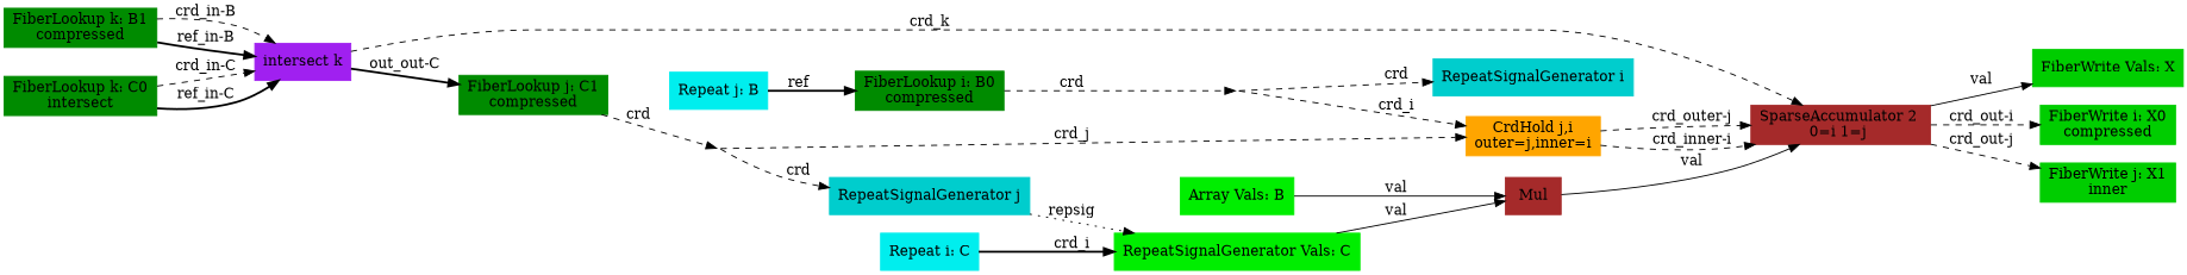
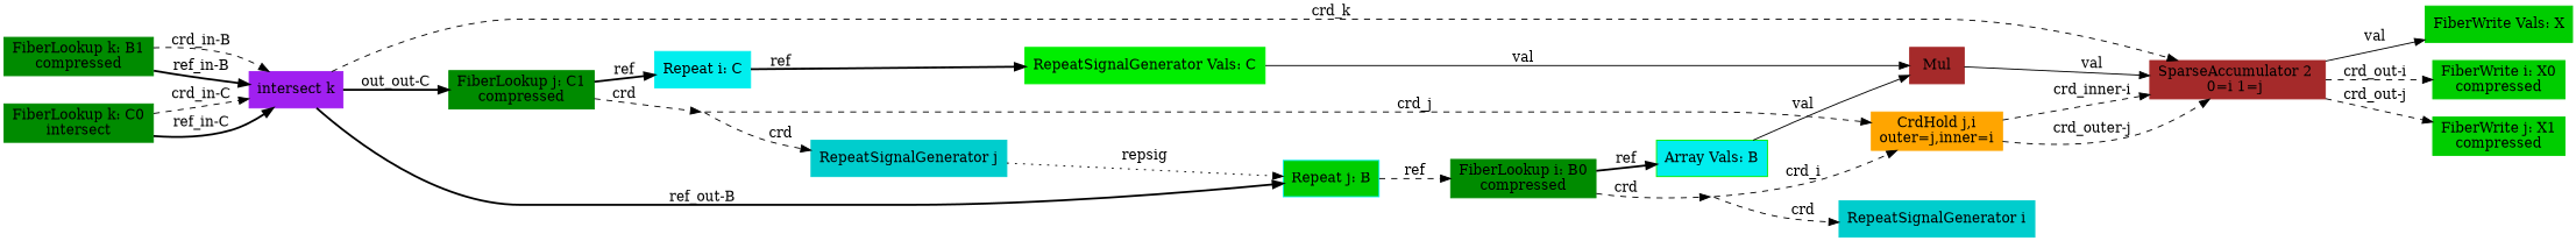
  digraph {
    rankdir=LR
    node [color=green4 shape=box style=filled type=fiberlookup]
    edge [style=dashed type=crd]
    n1 [format=compressed index=k label="FiberLookup k: B1\ncompressed" root=true src=true tensor=B]
    n2 [color=purple index=k label="intersect k" type=intersect]
    n3 [color=brown in0=i in1=j label="SparseAccumulator 2 \n0=i 1=j " order=2 type=spaccumulator]
-   n4 [color=cyan2 index=j label="Repeat j: B" root=false tensor=B type=repeat]
+   n4 [color=cyan2 index=j label="Repeat j: B" root=false tensor=B type=repeat fillcolor=green3]
    n5 [format=compressed index=j label="FiberLookup j: C1\ncompressed" root=false src=true tensor=C]
    n6 [color=green3 label="FiberWrite Vals: X" sink=true tensor=X type=fiberwrite]
    n7 [color=green3 crdsize="C1_dim*B0_dim" format=compressed index=i label="FiberWrite i: X0\ncompressed" segsize="C1_dim+1" sink=true tensor=X type=fiberwrite]
-   n8 [color=green3 crdsize=C1_dim format=compressed index=j label="FiberWrite j: X1\ninner" segsize=2 sink=true tensor=X type=fiberwrite]
+   n8 [color=green3 crdsize=C1_dim format=compressed index=j label="FiberWrite j: X1\ncompressed" segsize=2 sink=true tensor=X type=fiberwrite]
    n9 [format=compressed index=i label="FiberLookup i: B0\ncompressed" root=false src=true tensor=B]
    n10 [color=cyan2 index=i label="Repeat i: C" root=false tensor=C type=repeat]
    14 [shape=point style=invis type=broadcast color=""]
    10 [shape=point style=invis type=broadcast color=""]
-   n13 [color=green2 label="Array Vals: B" tensor=B type=arrayvals]
+   n13 [color=green2 label="Array Vals: B" tensor=B type=arrayvals fillcolor=cyan2]
    n14 [color=orange inner=i label="CrdHold j,i\nouter=j,inner=i" outer=j type=crdhold]
    n15 [color=cyan3 index=i label="RepeatSignalGenerator i" type=repsiggen]
    n16 [color=brown label=Mul type=mul]
    n17 [color=green2 label="RepeatSignalGenerator Vals: C" tensor=C type=arrayvals]
    n18 [color=cyan3 index=j label="RepeatSignalGenerator j" type=repsiggen]
    n19 [format=compressed index=k label="FiberLookup k: C0\nintersect" root=true src=true tensor=C]
    n1 -> n2 [label="crd_in-B"]
    n1 -> n2 [label="ref_in-B" style=bold type=ref]
    n2 -> n3 [label=crd_k]
+   n2 -> n4 [label="ref_out-B" style=bold type=ref]
    n2 -> n5 [label="out_out-C" style=bold type=ref]
    n3 -> n6 [label=val type=val style=""]
    n3 -> n7 [label="crd_out-i"]
    n3 -> n8 [label="crd_out-j"]
-   n4 -> n9 [label=ref style=bold type=ref]
+   n4 -> n9 [label=ref type=ref]
+   n5 -> n10 [label=ref style=bold type=ref]
    n5 -> 14 [label=crd]
    n9 -> 10 [label=crd]
-   n10 -> n17 [label=crd_i style=bold type=ref]
+   n9 -> n13 [label=ref style=bold type=ref]
+   n10 -> n17 [label=ref style=bold type=ref]
    14 -> n14 [label=crd_j]
    14 -> n18 [label=crd]
    10 -> n14 [label=crd_i]
    10 -> n15 [label=crd]
    n13 -> n16 [label=val type=val style=""]
    n14 -> n3 [label="crd_outer-j"]
    n14 -> n3 [label="crd_inner-i"]
    n16 -> n3 [label=val type=val style=""]
    n17 -> n16 [label=val type=val style=""]
-   n18 -> n17 [label=repsig style=dotted type=repsig]
+   n18 -> n4 [label=repsig style=dotted type=repsig]
    n19 -> n2 [label="crd_in-C"]
    n19 -> n2 [label="ref_in-C" style=bold type=ref]
  }
